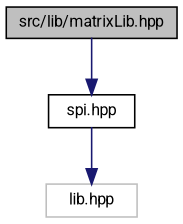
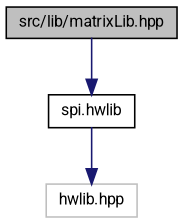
  digraph {
    fontname=Roboto
    node [color=black fillcolor=white fontname=Roboto fontsize=10 shape=record style=filled]
    edge [color=midnightblue fontname=Roboto fontsize=10 labelfontname=Helvetica labelfontsize=10 style=solid]
    n1 [fillcolor=grey75 fontcolor=black height=0.2 label="src/lib/matrixLib.hpp" width=0.4]
-   n2 [height=0.2 label="spi.hpp" width=0.4]
-   n3 [color=grey75 height=0.2 label="lib.hpp" width=0.4]
+   n2 [height=0.2 label="spi.hwlib" width=0.4]
+   n3 [color=grey75 height=0.2 label="hwlib.hpp" width=0.4]
    n1 -> n2
    n2 -> n3
  }
